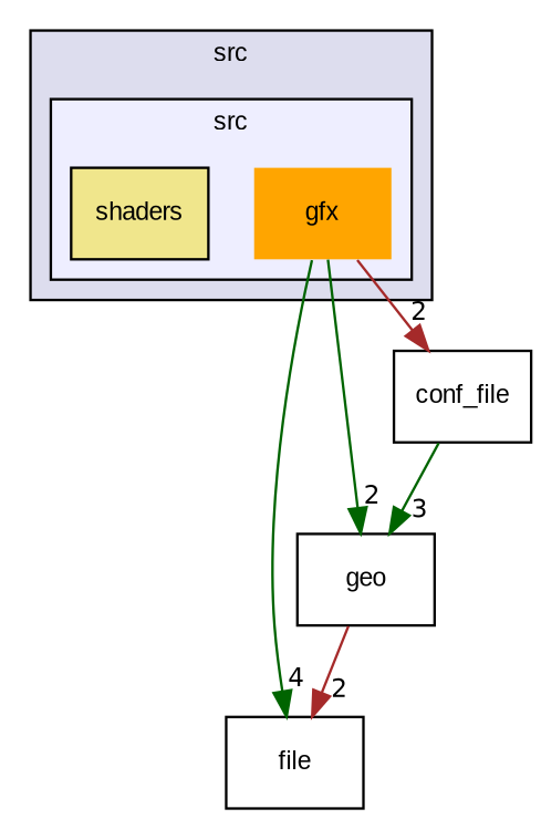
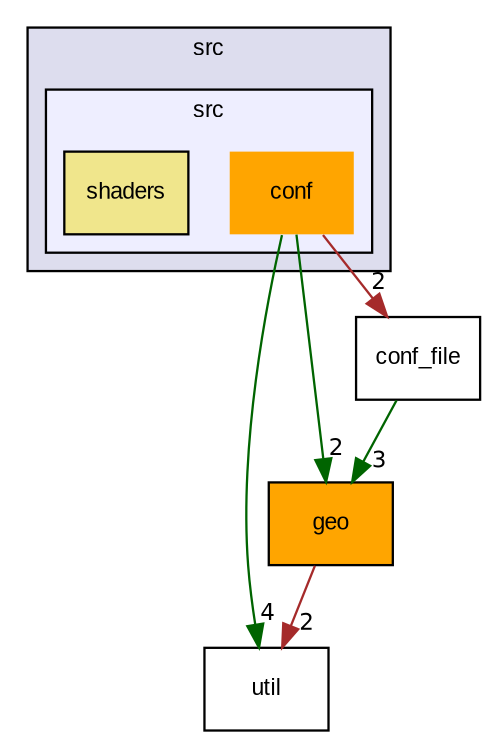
  digraph {
    compound=true
    fontname="Liberation Sans"
    node [fontname="Liberation Sans" fontsize=10 shape=box style=filled fillcolor=orange]
    edge [headlabel=2 labeldistance=1.5 labelfontname=Helvetica labelfontsize=10 color=darkgreen fontname="Liberation Sans"]
-   n1 [label=gfx shape=plaintext]
+   n1 [label=conf shape=plaintext]
    n2 [color=black fillcolor=khaki label=shaders]
-   n3 [label=file fillcolor=white]
-   n4 [label=geo fillcolor=white]
+   n3 [label=util fillcolor=white]
+   n4 [label=geo]
    n5 [label=conf_file fillcolor=white]
    subgraph cluster_1 {
      bgcolor="#ddddee"
      fontsize=10
      label=src
      pencolor=black
      subgraph cluster_2 {
        bgcolor="#eeeeff"
        fontsize=10
        pencolor=black
        n1
        n2
      }
    }
    n1 -> n3 [headlabel=4]
    n1 -> n4
    n1 -> n5 [color=brown]
    n4 -> n3 [color=brown]
    n5 -> n4 [headlabel=3]
  }
